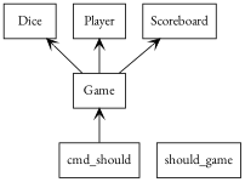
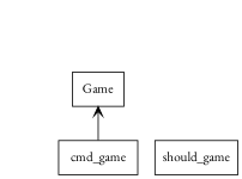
  digraph {
    fontname="EB Garamond"
    rankdir=BT
    node [color=black fontname="EB Garamond" shape=box style=solid]
    edge [arrowhead=open arrowtail=none fontname="EB Garamond"]
-   n1 [label=Dice]
    n2 [label=Game]
-   n3 [label=Player]
-   n4 [label=Scoreboard]
-   n5 [label=cmd_should]
+   n5 [label=cmd_game]
    n6 [label=should_game]
-   n2 -> n1
-   n2 -> n3
-   n2 -> n4
    n5 -> n2
  }
